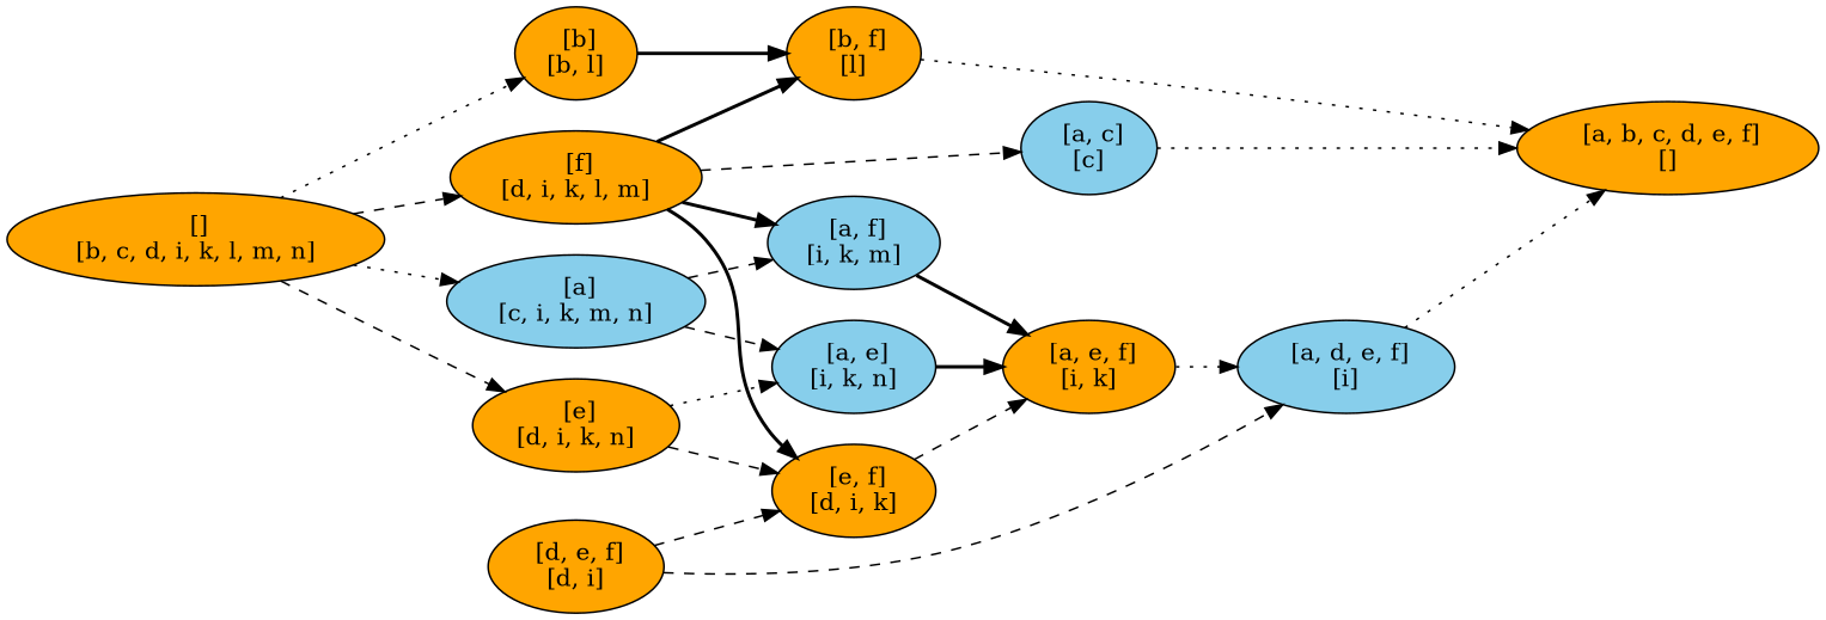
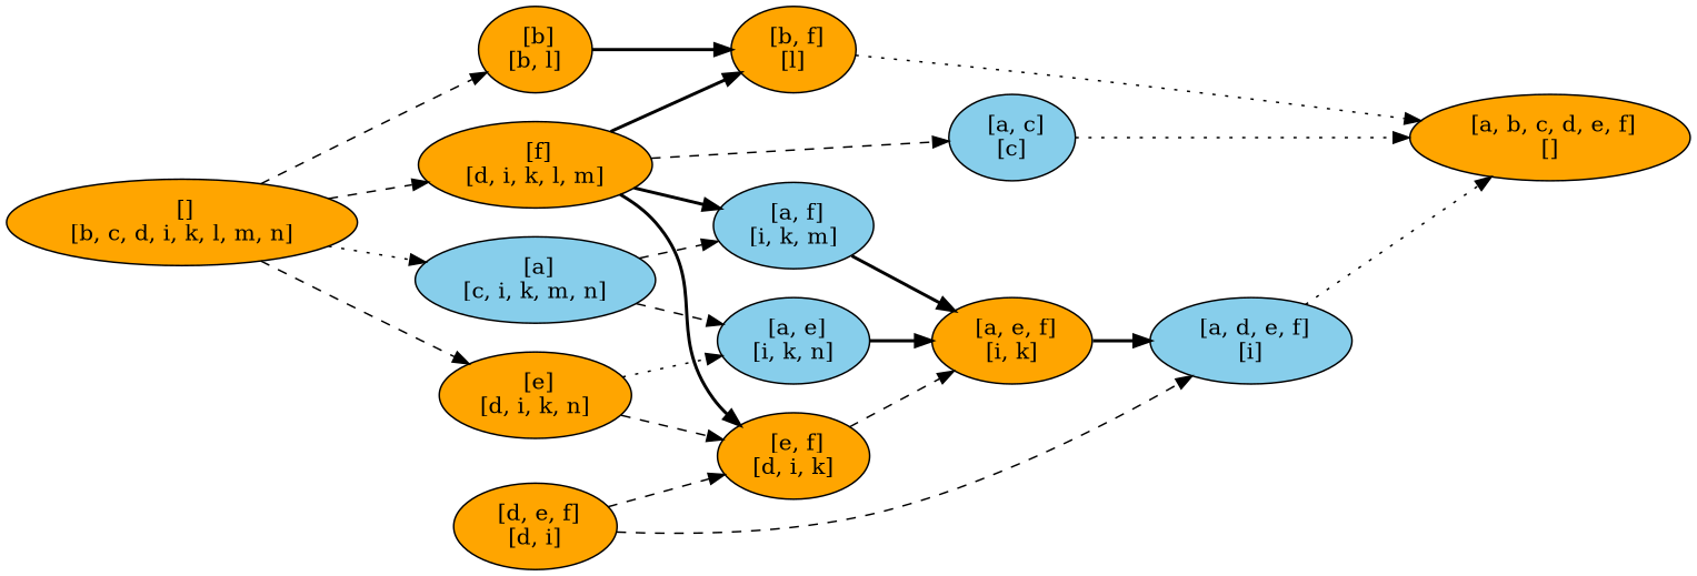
  digraph {
    rankdir=LR
    node [fillcolor=orange style=filled]
    edge [style=dashed]
    n1 [label=" []\n[b, c, d, i, k, l, m, n]"]
    n2 [label=" [f]\n[d, i, k, l, m]"]
    n3 [label=" [e]\n[d, i, k, n]"]
    n4 [label=" [b]\n[b, l]"]
    n5 [fillcolor=skyblue label=" [a]\n[c, i, k, m, n]"]
    n6 [label=" [e, f]\n[d, i, k]"]
    n7 [label=" [b, f]\n[l]"]
    n8 [fillcolor=skyblue label=" [a, f]\n[i, k, m]"]
    n9 [fillcolor=skyblue label=" [a, c]\n[c]"]
    n10 [fillcolor=skyblue label=" [a, e]\n[i, k, n]"]
    n11 [label=" [a, e, f]\n[i, k]"]
    n12 [label=" [a, b, c, d, e, f]\n[]"]
    n13 [label=" [d, e, f]\n[d, i]"]
    n14 [fillcolor=skyblue label=" [a, d, e, f]\n[i]"]
    n1 -> n2
    n1 -> n3
-   n1 -> n4 [style=dotted]
+   n1 -> n4
    n1 -> n5 [style=dotted]
    n2 -> n6 [style=bold]
    n2 -> n7 [style=bold]
    n2 -> n8 [style=bold]
    n2 -> n9
    n3 -> n6
    n3 -> n10 [style=dotted]
    n4 -> n7 [style=bold]
    n5 -> n8
    n5 -> n10
    n6 -> n11
    n7 -> n12 [style=dotted]
    n8 -> n11 [style=bold]
    n9 -> n12 [style=dotted]
    n10 -> n11 [style=bold]
-   n11 -> n14 [style=dotted]
+   n11 -> n14 [style=bold]
    n13 -> n6
    n13 -> n14
    n14 -> n12 [style=dotted]
  }
